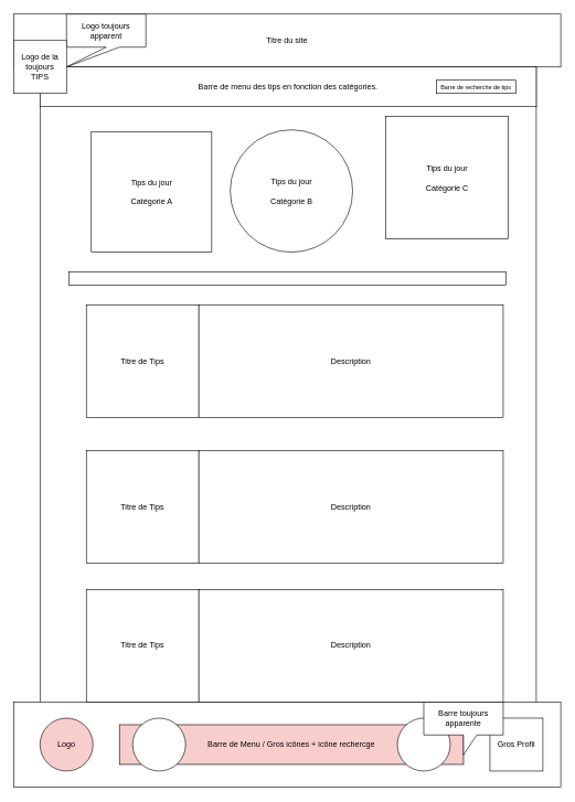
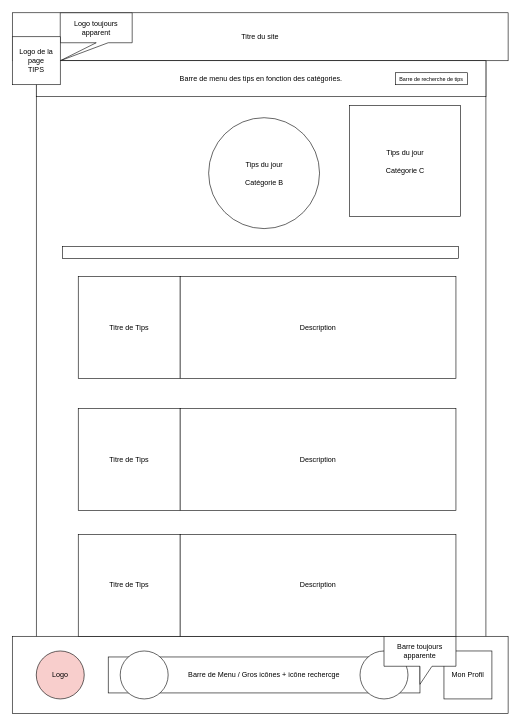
  <mxCell id="0" />
  <mxCell id="1" parent="0" />
  <mxCell id="2" value="" style="rounded=0;whiteSpace=wrap;html=1;" vertex="1" parent="1"><mxGeometry x="60" y="100" width="750" height="1000" as="geometry" /></mxCell>
  <mxCell id="3" value="" style="rounded=0;whiteSpace=wrap;html=1;" parent="1" vertex="1"><mxGeometry y="1060" width="827" height="129" as="geometry" x="20" /></mxCell>
- <mxCell id="4" value="Barre de Menu / Gros icônes + icône rechercge" style="rounded=0;whiteSpace=wrap;html=1;fillColor=#f8cecc;" parent="1" vertex="1"><mxGeometry x="180" y="1094.5" width="520" height="60" as="geometry" /></mxCell>
+ <mxCell id="4" value="Barre de Menu / Gros icônes + icône rechercge" style="rounded=0;whiteSpace=wrap;html=1;" parent="1" vertex="1"><mxGeometry x="180" y="1094.5" width="520" height="60" as="geometry" /></mxCell>
  <mxCell id="5" value="Logo" style="ellipse;whiteSpace=wrap;html=1;aspect=fixed;fillColor=#f8cecc;" parent="1" vertex="1"><mxGeometry x="60" y="1084.5" width="80" height="80" as="geometry" /></mxCell>
- <mxCell id="6" value="Gros Profil" style="whiteSpace=wrap;html=1;aspect=fixed;" parent="1" vertex="1"><mxGeometry x="740" y="1084.5" width="80" height="80" as="geometry" /></mxCell>
+ <mxCell id="6" value="Mon Profil" style="whiteSpace=wrap;html=1;aspect=fixed;" parent="1" vertex="1"><mxGeometry x="740" y="1084.5" width="80" height="80" as="geometry" /></mxCell>
  <mxCell id="7" value="Titre du site" style="rounded=0;whiteSpace=wrap;html=1;" parent="1" vertex="1"><mxGeometry width="827" height="80" as="geometry" x="20" y="20" /></mxCell>
  <mxCell id="8" value="" style="ellipse;whiteSpace=wrap;html=1;aspect=fixed;" parent="1" vertex="1"><mxGeometry x="200" y="1084.5" width="80" height="80" as="geometry" /></mxCell>
  <mxCell id="9" value="" style="ellipse;whiteSpace=wrap;html=1;aspect=fixed;" parent="1" vertex="1"><mxGeometry x="600" y="1084.5" width="80" height="80" as="geometry" /></mxCell>
  <mxCell id="10" value="Logo toujours apparent" style="shape=callout;whiteSpace=wrap;html=1;perimeter=calloutPerimeter;position2=0;" parent="1" vertex="1"><mxGeometry x="100" width="120" height="80" as="geometry" y="20" /></mxCell>
  <mxCell id="11" value="Tips du jour&lt;br&gt;&lt;br&gt;Catégorie C" style="whiteSpace=wrap;html=1;aspect=fixed;" vertex="1" parent="1"><mxGeometry x="582.5" y="175" width="185" height="185" as="geometry" /></mxCell>
  <mxCell id="12" value="" style="rounded=0;whiteSpace=wrap;html=1;" vertex="1" parent="1"><mxGeometry x="104" y="410" width="660" height="20" as="geometry" /></mxCell>
  <mxCell id="13" value="Titre de Tips" style="whiteSpace=wrap;html=1;aspect=fixed;" vertex="1" parent="1"><mxGeometry x="130" y="460" width="170" height="170" as="geometry" /></mxCell>
  <mxCell id="14" value="Description" style="rounded=0;whiteSpace=wrap;html=1;" vertex="1" parent="1"><mxGeometry x="300" y="460" width="460" height="170" as="geometry" /></mxCell>
  <mxCell id="15" value="Barre toujours apparente" style="shape=callout;whiteSpace=wrap;html=1;perimeter=calloutPerimeter;" parent="1" vertex="1"><mxGeometry x="640" y="1060" width="120" height="80" as="geometry" /></mxCell>
  <mxCell id="16" value="Barre de menu des tips en fonction des catégories. " style="rounded=0;whiteSpace=wrap;html=1;" vertex="1" parent="1"><mxGeometry x="60" y="100" width="750" height="60" as="geometry" /></mxCell>
  <mxCell id="17" value="&lt;font style=&quot;font-size: 9px&quot;&gt;Barre de recherche de tips&lt;/font&gt;" style="rounded=0;whiteSpace=wrap;html=1;" vertex="1" parent="1"><mxGeometry x="659" y="120" width="120" height="20" as="geometry" /></mxCell>
- <mxCell id="18" value="Logo de la toujours&lt;br&gt;TIPS" style="rounded=0;whiteSpace=wrap;html=1;" parent="1" vertex="1"><mxGeometry y="60" width="80" height="80" as="geometry" x="20" /></mxCell>
- <mxCell id="19" value="Tips du jour&lt;br&gt;&lt;br&gt;Catégorie A" style="whiteSpace=wrap;html=1;aspect=fixed;" vertex="1" parent="1"><mxGeometry x="137.5" y="198" width="182" height="182" as="geometry" /></mxCell>
+ <mxCell id="18" value="Logo de la page&lt;br&gt;TIPS" style="rounded=0;whiteSpace=wrap;html=1;" parent="1" vertex="1"><mxGeometry y="60" width="80" height="80" as="geometry" x="20" /></mxCell>
  <mxCell id="20" value="Tips du jour&lt;br&gt;&lt;br&gt;Catégorie B" style="ellipse;whiteSpace=wrap;html=1;aspect=fixed;" vertex="1" parent="1"><mxGeometry x="347.5" y="195" width="185" height="185" as="geometry" /></mxCell>
  <mxCell id="21" value="Titre de Tips" style="whiteSpace=wrap;html=1;aspect=fixed;" vertex="1" parent="1"><mxGeometry x="130" y="680" width="170" height="170" as="geometry" /></mxCell>
  <mxCell id="22" value="Description" style="rounded=0;whiteSpace=wrap;html=1;" vertex="1" parent="1"><mxGeometry x="300" y="680" width="460" height="170" as="geometry" /></mxCell>
  <mxCell id="23" value="Titre de Tips" style="whiteSpace=wrap;html=1;aspect=fixed;" vertex="1" parent="1"><mxGeometry x="130" y="890" width="170" height="170" as="geometry" /></mxCell>
  <mxCell id="24" value="Description" style="rounded=0;whiteSpace=wrap;html=1;" vertex="1" parent="1"><mxGeometry x="300" y="890" width="460" height="170" as="geometry" /></mxCell>
